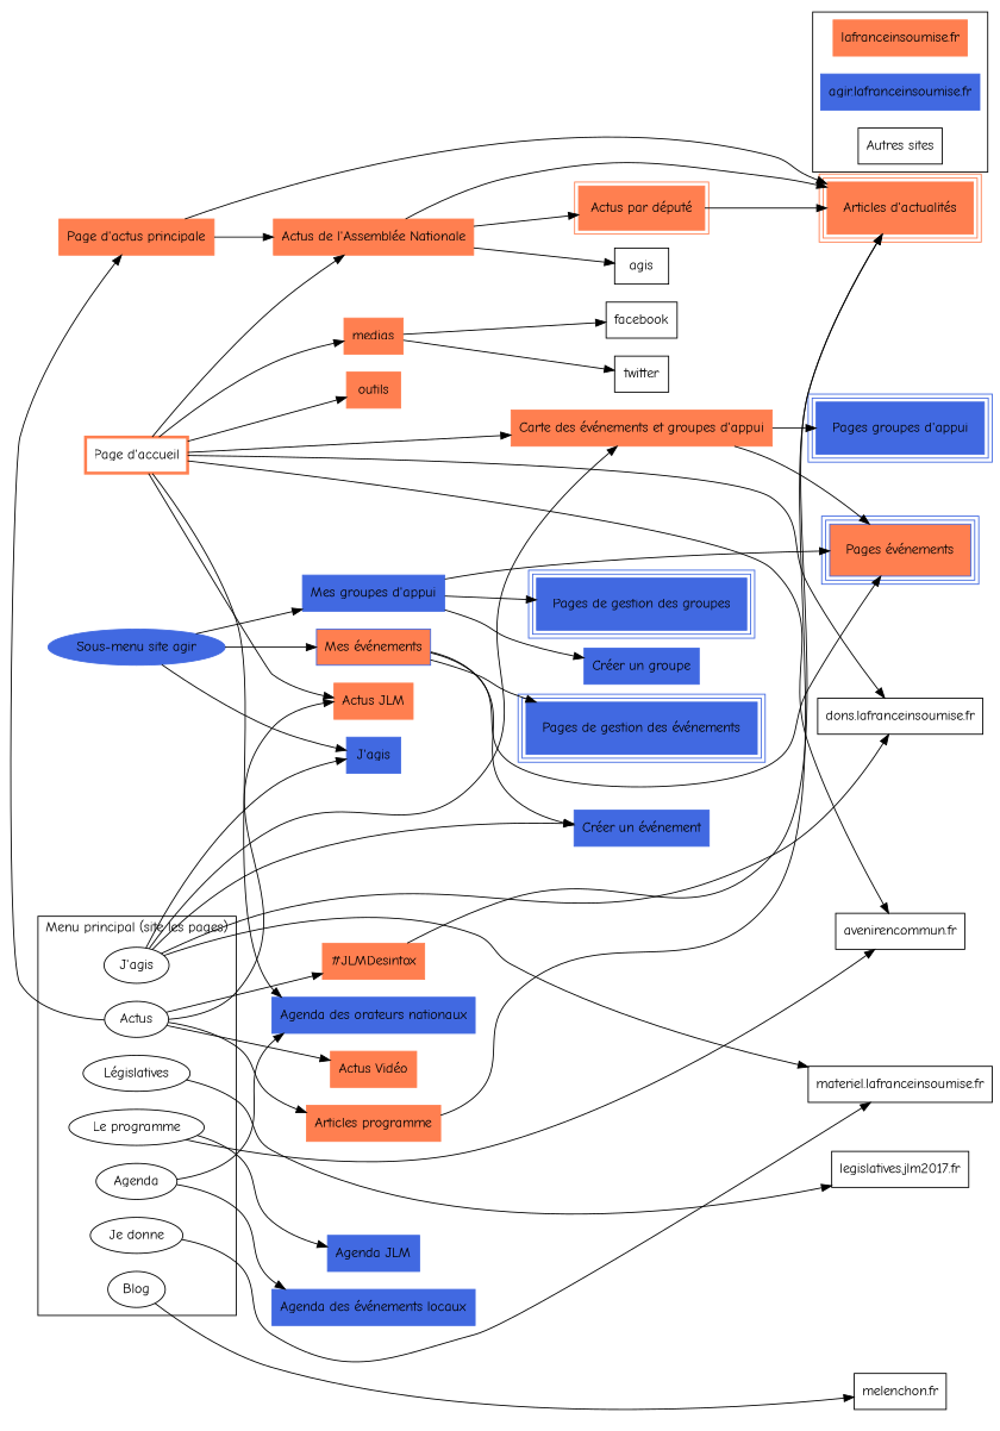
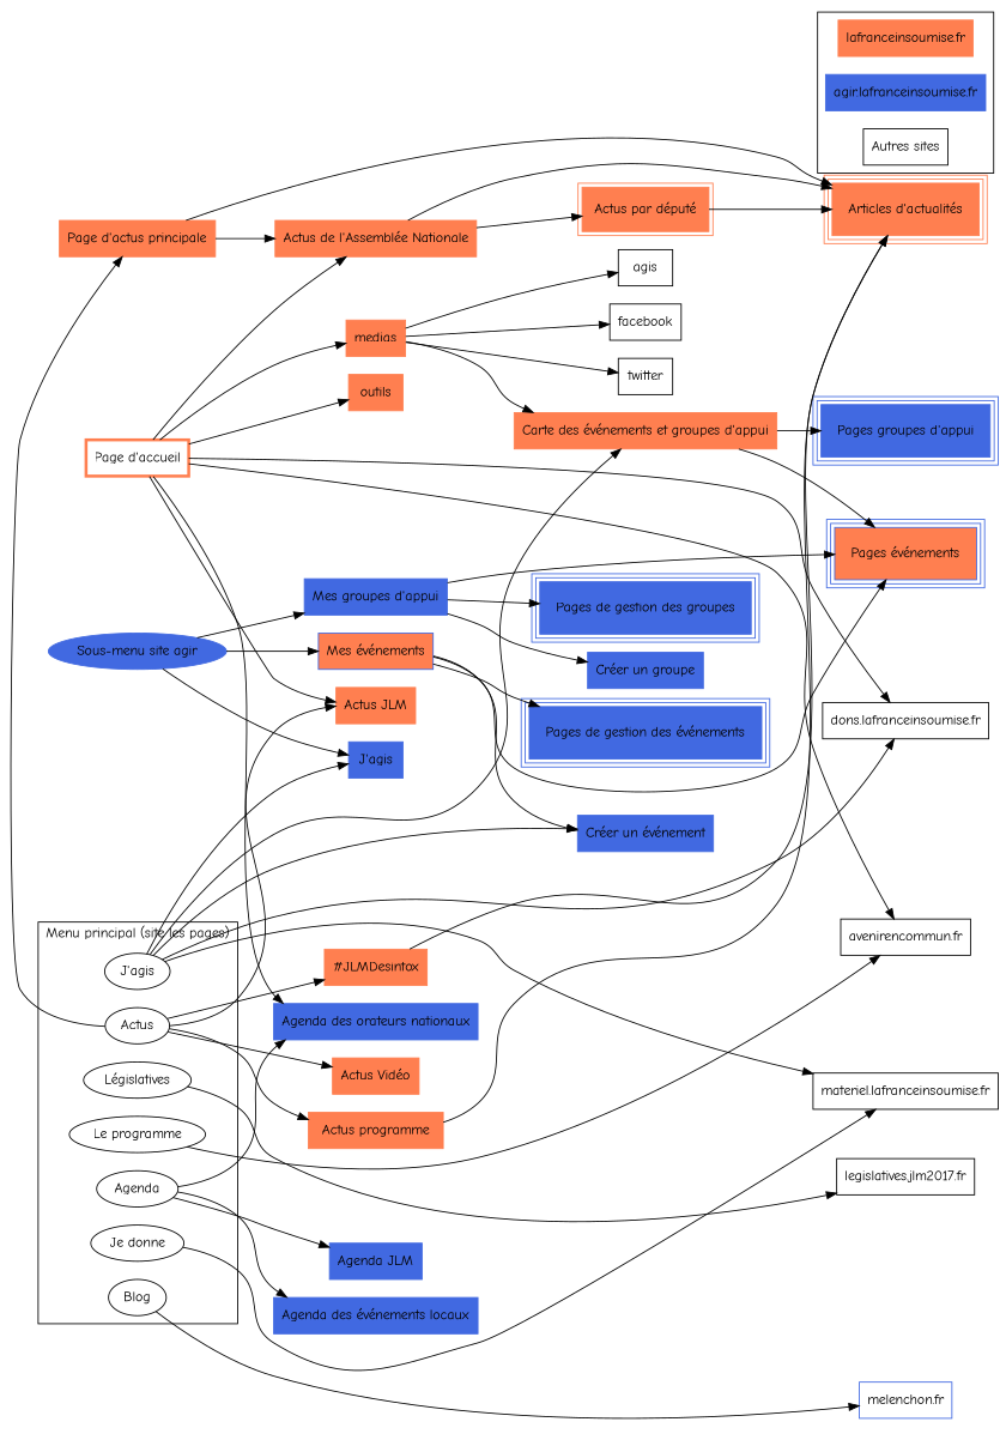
  digraph {
    fontname="Comic Neue"
    mindist=1.5
    rankdir=LR
    node [fontname="Comic Neue" shape=box style=filled]
    edge [fontname="Comic Neue"]
    n1 [label=Actus shape=ellipse style=""]
    n2 [label="Le programme" shape=ellipse style=""]
    n3 [label=Agenda shape=ellipse style=""]
    n4 [label="J'agis" shape=ellipse style=""]
    n5 [label="Je donne" shape=ellipse style=""]
    n6 [label="Législatives" shape=ellipse style=""]
    n7 [label=Blog shape=ellipse style=""]
    n8 [color=coral label="Page d'accueil" penwidth=3.0 style=bold]
    n9 [color=coral label="Page d'actus principale"]
    n10 [color=coral label="Actus de l'Assemblée Nationale"]
    n11 [color=coral label="Carte des événements et groupes d'appui"]
    outils [color=coral]
    medias [color=coral]
    n14 [color=coral label="Articles d'actualités" peripheries=3]
    n15 [color=coral label="Actus JLM"]
    n16 [color=coral label="Actus Vidéo"]
    n17 [color=coral label="#JLMDesintox"]
    n18 [color=coral label="Actus par député" peripheries=2]
-   n19 [color=coral label="Articles programme"]
+   n19 [color=coral label="Actus programme"]
    n20 [color=royalblue label="Sous-menu site agir" shape=ellipse]
    n21 [color=royalblue label="J'agis"]
    n22 [color=royalblue label="Mes groupes d'appui"]
    n23 [color=royalblue fillcolor=coral label="Mes événements"]
    n24 [color=royalblue label="Agenda des orateurs nationaux"]
    n25 [color=royalblue label="Agenda des événements locaux"]
    n26 [color=royalblue label="Agenda JLM"]
    n27 [color=royalblue label="Pages groupes d'appui" peripheries=3]
    n28 [color=royalblue label="Pages de gestion des groupes" peripheries=3]
    n29 [color=royalblue label="Créer un groupe"]
    n30 [color=royalblue fillcolor=coral label="Pages événements" peripheries=3]
    n31 [color=royalblue label="Pages de gestion des événements" peripheries=3]
    n32 [color=royalblue label="Créer un événement"]
    n33 [label="avenirencommun.fr" style=""]
    n34 [label="dons.lafranceinsoumise.fr" style=""]
    n35 [label="materiel.lafranceinsoumise.fr" style=""]
    n36 [label="legislatives.jlm2017.fr" style=""]
-   n37 [label="melenchon.fr" style=""]
+   n37 [label="melenchon.fr" color=royalblue style=""]
    n38 [color=coral label="lafranceinsoumise.fr"]
    n39 [color=royalblue label="agir.lafranceinsoumise.fr"]
    n40 [label="Autres sites" style=""]
    facebook [style=""]
    twitter [style=""]
    n43 [label=agis style=""]
    subgraph cluster_1 {
      label="Menu principal (site les pages)"
      rank=source
      n1
      n2
      n3
      n4
      n5
      n6
      n7
    }
    subgraph sub_2 {
      label="lafranceinsoumise.fr"
      n8
      n9
      n10
      n11
      outils
      medias
      n14
      n15
      n16
      n17
      n18
      n19
    }
    subgraph cluster_3 {
      n38
      n39
      n40
    }
    subgraph sub_4 {
      label="Autres sites"
      rank=max
      n33
      n34
      n35
      n36
      n37
    }
    subgraph sub_5 {
      label="agir.lafranceinsoumise.fr"
      n20
      n21
      n22
      n23
      n24
      n25
      n26
      n27
      n28
      n29
      n30
      n31
      n32
    }
    n1 -> n9
    n1 -> n15
    n1 -> n16
    n1 -> n17
    n1 -> n19
    n2 -> n33
    n3 -> n24
    n3 -> n25
-   n2 -> n26
+   n3 -> n26
    n4 -> n11
    n4 -> n21
    n4 -> n32
    n4 -> n34
    n4 -> n35
    n5 -> n35
    n6 -> n36
    n7 -> n37
    n8 -> n10
-   n8 -> n11
+   medias -> n11
    n8 -> outils
    n8 -> medias
    n8 -> n15
    n8 -> n24
    n8 -> n33
    n8 -> n34
    n9 -> n10
    n9 -> n14
    n10 -> n14
    n10 -> n18
    n11 -> n27
    n11 -> n30
    medias -> facebook
    medias -> twitter
-   n10 -> n43
+   medias -> n43
    n17 -> n14
    n18 -> n14
    n19 -> n14
    n20 -> n21
    n20 -> n22
    n20 -> n23
    n22 -> n28
    n22 -> n29
    n22 -> n30
    n23 -> n30
    n23 -> n31
    n23 -> n32
  }
